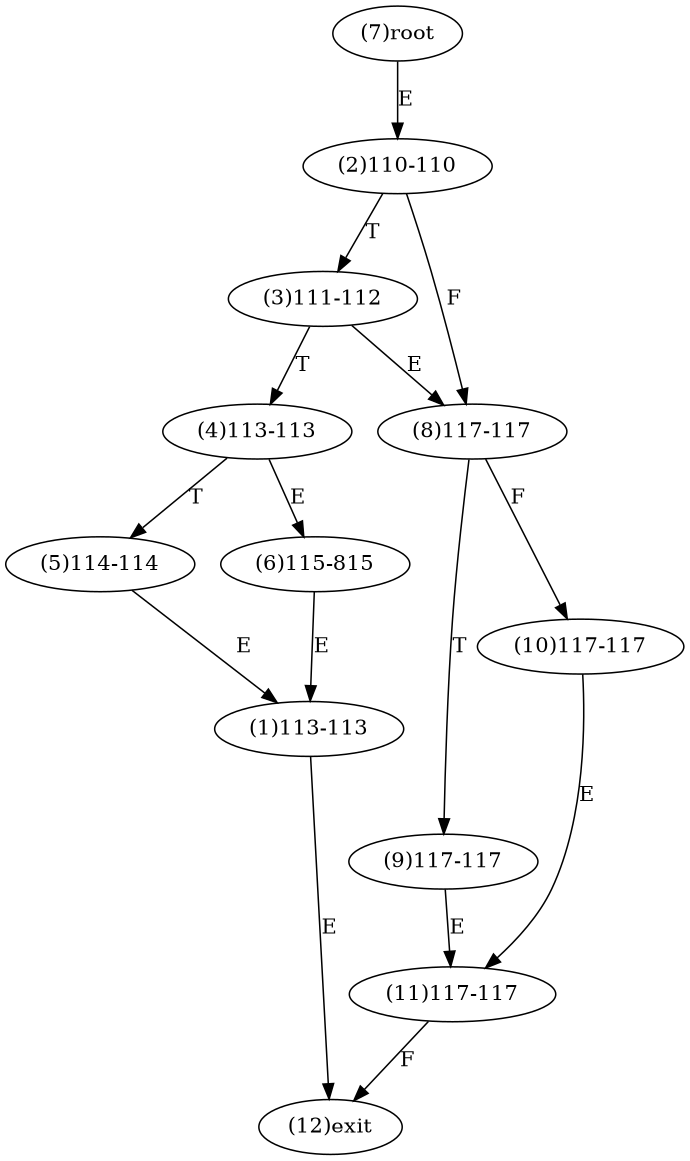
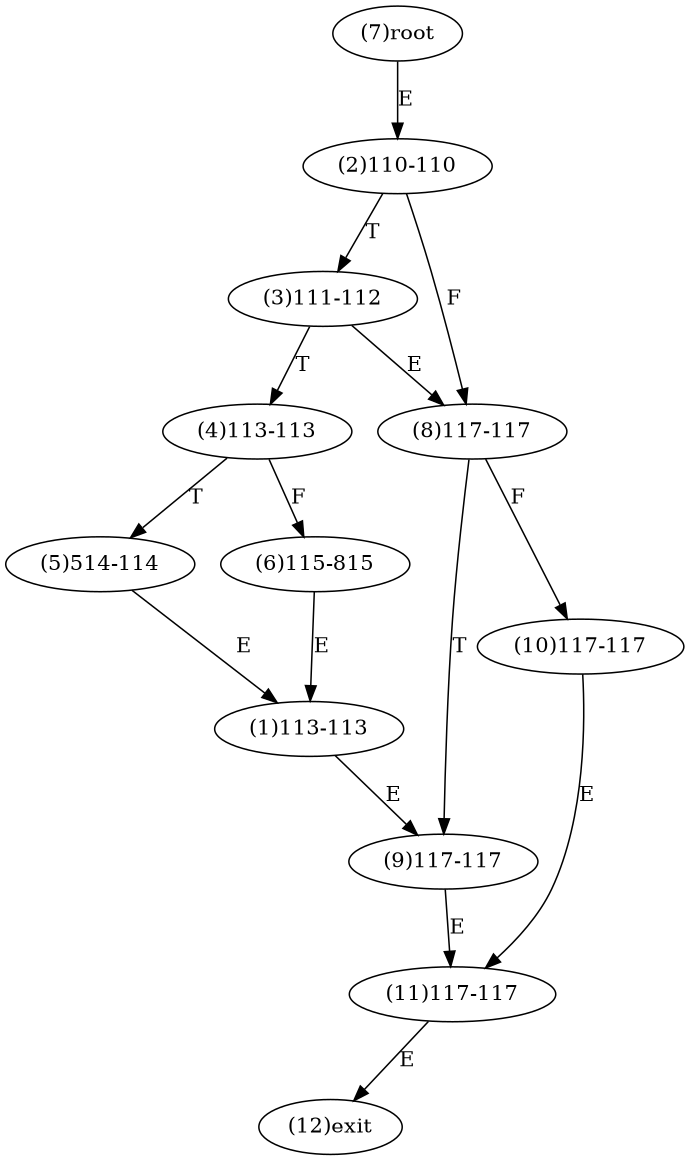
  digraph {
    n1 [label="(7)root"]
    n2 [label="(2)110-110"]
    n3 [label="(3)111-112"]
    n4 [label="(8)117-117"]
    n5 [label="(4)113-113"]
    n6 [label="(9)117-117"]
    n7 [label="(10)117-117"]
-   n8 [label="(5)114-114"]
+   n8 [label="(5)514-114"]
    n9 [label="(6)115-815"]
    n10 [label="(1)113-113"]
    n11 [label="(12)exit"]
    n12 [label="(11)117-117"]
    n1 -> n2 [label=E]
    n2 -> n3 [label=T]
    n2 -> n4 [label=F]
    n3 -> n4 [label=E]
    n3 -> n5 [label=T]
    n4 -> n6 [label=T]
    n4 -> n7 [label=F]
    n5 -> n8 [label=T]
-   n5 -> n9 [label=E]
+   n5 -> n9 [label=F]
    n6 -> n12 [label=E]
    n7 -> n12 [label=E]
    n8 -> n10 [label=E]
    n9 -> n10 [label=E]
-   n10 -> n11 [label=E]
-   n12 -> n11 [label=F]
+   n10 -> n6 [label=E]
+   n12 -> n11 [label=E]
  }
